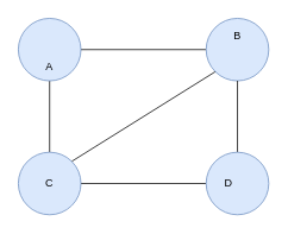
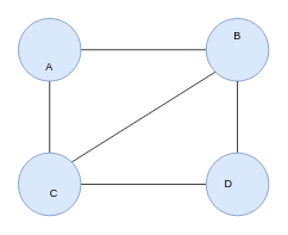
  <mxCell id="0" />
  <mxCell id="1" parent="0" />
  <mxCell id="2" style="edgeStyle=orthogonalEdgeStyle;rounded=0;orthogonalLoop=1;jettySize=auto;html=1;exitX=0.5;exitY=1;exitDx=0;exitDy=0;entryX=0.5;entryY=0;entryDx=0;entryDy=0;endArrow=none;endFill=0;" edge="1" parent="1" source="4" target="8"><mxGeometry relative="1" as="geometry" /></mxCell>
  <mxCell id="3" style="edgeStyle=orthogonalEdgeStyle;rounded=0;orthogonalLoop=1;jettySize=auto;html=1;exitX=1;exitY=0.5;exitDx=0;exitDy=0;entryX=0;entryY=0.5;entryDx=0;entryDy=0;endArrow=none;endFill=0;" edge="1" parent="1" source="4" target="6"><mxGeometry relative="1" as="geometry" /></mxCell>
  <mxCell id="4" value="" style="ellipse;whiteSpace=wrap;html=1;fillColor=#dae8fc;strokeColor=#6c8ebf;" vertex="1" parent="1"><mxGeometry x="20" y="20" width="70" height="70" as="geometry" /></mxCell>
  <mxCell id="5" style="rounded=1;orthogonalLoop=1;jettySize=auto;html=1;exitX=0;exitY=1;exitDx=0;exitDy=0;entryX=1;entryY=0;entryDx=0;entryDy=0;endArrow=none;endFill=0;" edge="1" parent="1" source="6" target="8"><mxGeometry relative="1" as="geometry" /></mxCell>
  <mxCell id="6" value="" style="ellipse;whiteSpace=wrap;html=1;fillColor=#dae8fc;strokeColor=#6c8ebf;" vertex="1" parent="1"><mxGeometry x="230" y="20" width="70" height="70" as="geometry" /></mxCell>
  <mxCell id="7" style="edgeStyle=orthogonalEdgeStyle;rounded=0;orthogonalLoop=1;jettySize=auto;html=1;exitX=1;exitY=0.5;exitDx=0;exitDy=0;entryX=0;entryY=0.5;entryDx=0;entryDy=0;endArrow=none;endFill=0;" edge="1" parent="1" source="8" target="10"><mxGeometry relative="1" as="geometry" /></mxCell>
  <mxCell id="8" value="" style="ellipse;whiteSpace=wrap;html=1;fillColor=#dae8fc;strokeColor=#6c8ebf;" vertex="1" parent="1"><mxGeometry x="20" y="170" width="70" height="70" as="geometry" /></mxCell>
  <mxCell id="9" style="edgeStyle=orthogonalEdgeStyle;rounded=0;orthogonalLoop=1;jettySize=auto;html=1;exitX=0.5;exitY=0;exitDx=0;exitDy=0;entryX=0.5;entryY=1;entryDx=0;entryDy=0;endArrow=none;endFill=0;" edge="1" parent="1" source="10" target="6"><mxGeometry relative="1" as="geometry" /></mxCell>
  <mxCell id="10" value="" style="ellipse;whiteSpace=wrap;html=1;fillColor=#dae8fc;strokeColor=#6c8ebf;" vertex="1" parent="1"><mxGeometry x="230" y="170" width="70" height="70" as="geometry" /></mxCell>
  <mxCell id="11" value="A" style="text;html=1;strokeColor=none;fillColor=none;align=center;verticalAlign=middle;whiteSpace=wrap;rounded=0;" vertex="1" parent="1"><mxGeometry x="35" y="65" width="40" height="20" as="geometry" /></mxCell>
  <mxCell id="12" value="B" style="text;html=1;strokeColor=none;fillColor=none;align=center;verticalAlign=middle;whiteSpace=wrap;rounded=0;" vertex="1" parent="1"><mxGeometry x="245" y="30" width="40" height="20" as="geometry" /></mxCell>
- <mxCell id="13" value="C" style="text;html=1;strokeColor=none;fillColor=none;align=center;verticalAlign=middle;whiteSpace=wrap;rounded=0;" vertex="1" parent="1"><mxGeometry x="35" y="195" width="40" height="20" as="geometry" /></mxCell>
+ <mxCell id="13" value="C" style="text;html=1;strokeColor=none;fillColor=none;align=center;verticalAlign=middle;whiteSpace=wrap;rounded=0;" vertex="1" parent="1"><mxGeometry x="40" y="205" width="40" height="20" as="geometry" /></mxCell>
  <mxCell id="14" value="D" style="text;html=1;strokeColor=none;fillColor=none;align=center;verticalAlign=middle;whiteSpace=wrap;rounded=0;" vertex="1" parent="1"><mxGeometry x="235" y="195" width="40" height="20" as="geometry" /></mxCell>
